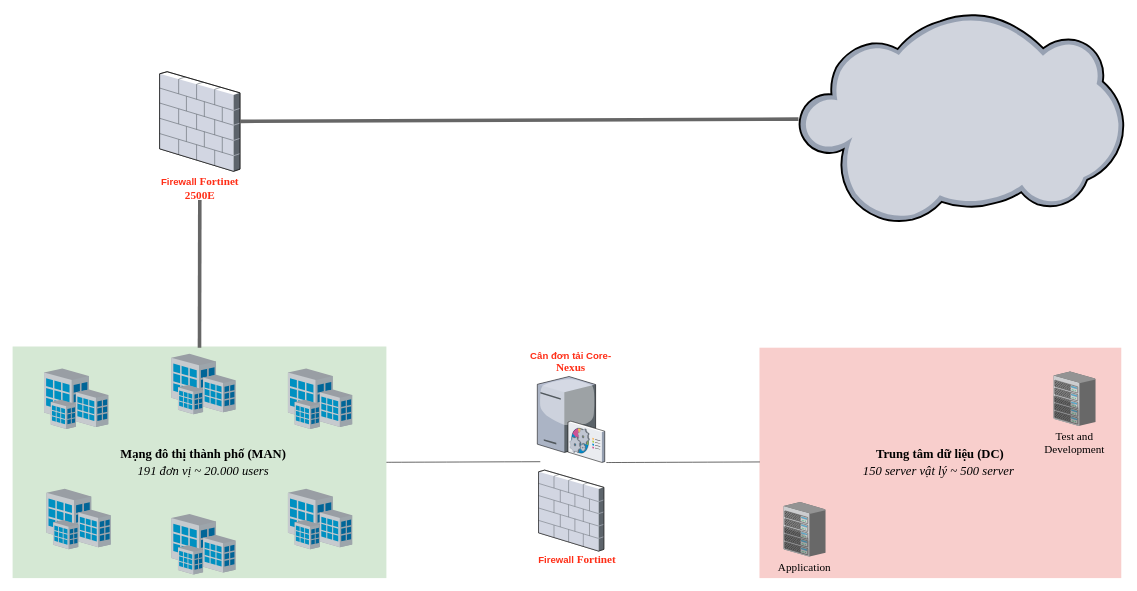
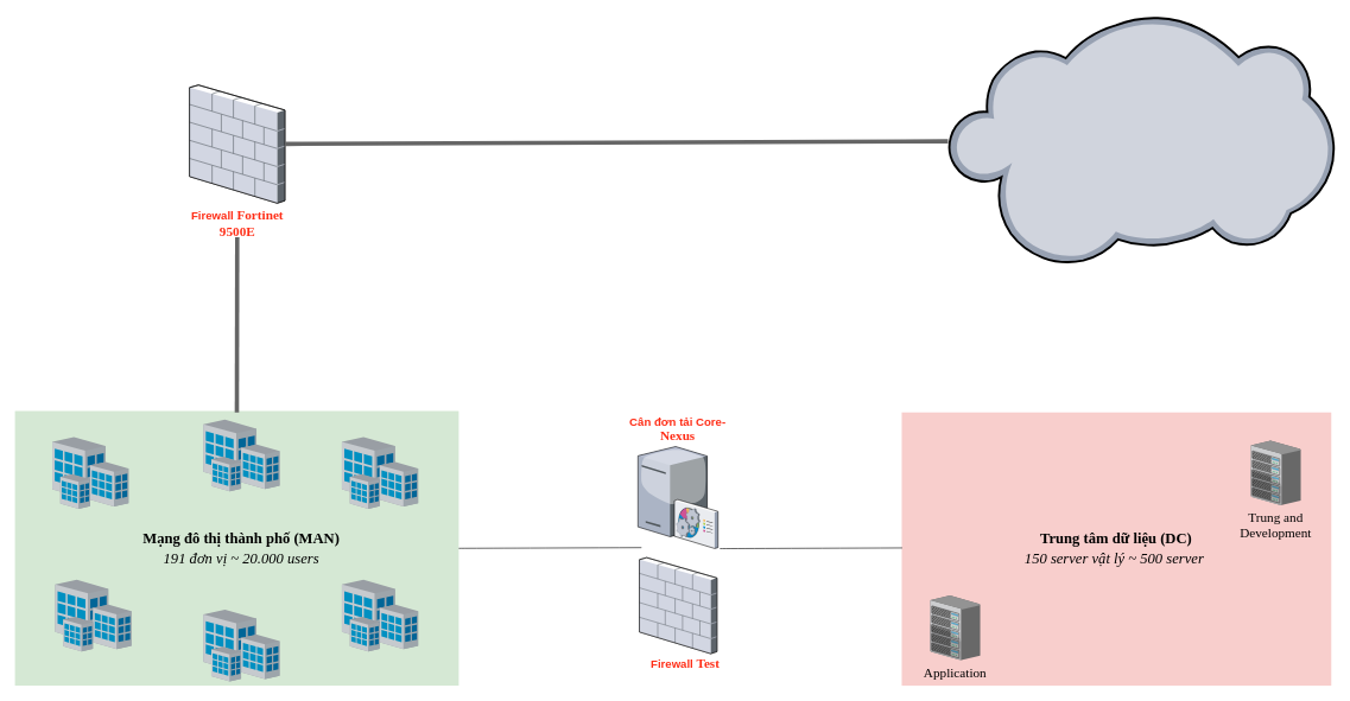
  <mxCell id="0" style=";html=1;" />
  <mxCell id="1" style=";html=1;" parent="0" />
  <mxCell id="2" value="" style="whiteSpace=wrap;html=1;fillColor=#f8cecc;fontSize=14;strokeColor=none;verticalAlign=top;" parent="1" vertex="1"><mxGeometry x="1265.29" y="579" width="603" height="384" as="geometry" /></mxCell>
  <mxCell id="3" value="" style="whiteSpace=wrap;html=1;fillColor=#d5e8d4;fontSize=14;strokeColor=none;verticalAlign=top;" parent="1" vertex="1"><mxGeometry x="20.5" y="577" width="623" height="386" as="geometry" /></mxCell>
  <mxCell id="4" value="" style="verticalLabelPosition=bottom;aspect=fixed;html=1;verticalAlign=top;strokeColor=none;shape=mxgraph.citrix.site;fillColor=#66B2FF;gradientColor=#0066CC;fontSize=14;" parent="1" vertex="1"><mxGeometry x="479.5" y="814" width="107" height="101" as="geometry" /></mxCell>
  <mxCell id="5" value="&lt;span style=&quot;font-size: 21px;&quot; id=&quot;docs-internal-guid-a3162c0a-7fff-53ce-2dbf-dc34f5ae93af&quot;&gt;&lt;span style=&quot;font-family: &amp;quot;Times New Roman&amp;quot;, serif; background-color: transparent; font-variant-numeric: normal; font-variant-east-asian: normal; font-variant-alternates: normal; font-variant-position: normal; vertical-align: baseline; white-space-collapse: preserve;&quot;&gt;&lt;b style=&quot;&quot;&gt;&lt;font style=&quot;font-size: 21px;&quot;&gt;Mạng đô thị thành phố (MAN)&lt;/font&gt;&lt;/b&gt;&lt;/span&gt;&lt;/span&gt;&lt;div style=&quot;font-size: 21px;&quot;&gt;&lt;font style=&quot;font-size: 21px;&quot; face=&quot;Times New Roman, serif&quot;&gt;&lt;span style=&quot;white-space-collapse: preserve;&quot;&gt;&lt;i style=&quot;&quot;&gt;191 đơn vị ~ 20.000 users&lt;/i&gt;&lt;/span&gt;&lt;/font&gt;&lt;/div&gt;" style="text;strokeColor=none;fillColor=none;html=1;align=center;verticalAlign=middle;whiteSpace=wrap;rounded=0;fontSize=16;" vertex="1" parent="1"><mxGeometry x="196.5" y="745" width="283" height="50" as="geometry" /></mxCell>
  <mxCell id="6" value="" style="verticalLabelPosition=bottom;aspect=fixed;html=1;verticalAlign=top;strokeColor=none;shape=mxgraph.citrix.site;fillColor=#66B2FF;gradientColor=#0066CC;fontSize=14;" vertex="1" parent="1"><mxGeometry x="285" y="856" width="107" height="101" as="geometry" /></mxCell>
  <mxCell id="7" value="" style="verticalLabelPosition=bottom;aspect=fixed;html=1;verticalAlign=top;strokeColor=none;shape=mxgraph.citrix.site;fillColor=#66B2FF;gradientColor=#0066CC;fontSize=14;" vertex="1" parent="1"><mxGeometry x="73" y="613.5" width="107" height="101" as="geometry" /></mxCell>
  <mxCell id="8" value="" style="verticalLabelPosition=bottom;aspect=fixed;html=1;verticalAlign=top;strokeColor=none;shape=mxgraph.citrix.site;fillColor=#66B2FF;gradientColor=#0066CC;fontSize=14;" vertex="1" parent="1"><mxGeometry x="77" y="814" width="107" height="101" as="geometry" /></mxCell>
  <mxCell id="9" value="" style="verticalLabelPosition=bottom;aspect=fixed;html=1;verticalAlign=top;strokeColor=none;shape=mxgraph.citrix.site;fillColor=#66B2FF;gradientColor=#0066CC;fontSize=14;" vertex="1" parent="1"><mxGeometry x="479.5" y="613.5" width="107" height="101" as="geometry" /></mxCell>
  <mxCell id="10" value="" style="verticalLabelPosition=bottom;aspect=fixed;html=1;verticalAlign=top;strokeColor=none;shape=mxgraph.citrix.site;fillColor=#66B2FF;gradientColor=#0066CC;fontSize=14;" vertex="1" parent="1"><mxGeometry x="285" y="589" width="107" height="101" as="geometry" /></mxCell>
  <mxCell id="11" value="&lt;div style=&quot;font-size: 21px;&quot;&gt;&lt;span id=&quot;docs-internal-guid-ce577cba-7fff-6681-e3cf-3ff28a774a8f&quot; style=&quot;font-size: 21px;&quot;&gt;&lt;span style=&quot;font-size: 21px; font-family: &amp;quot;Times New Roman&amp;quot;, serif; background-color: transparent; font-variant-numeric: normal; font-variant-east-asian: normal; font-variant-alternates: normal; font-variant-position: normal; vertical-align: baseline; white-space-collapse: preserve;&quot;&gt;&lt;b style=&quot;font-size: 21px;&quot;&gt;Trung tâm dữ liệu (DC)&lt;/b&gt;&lt;/span&gt;&lt;/span&gt;&lt;/div&gt;&lt;div style=&quot;font-size: 21px;&quot;&gt;&lt;font face=&quot;Times New Roman, serif&quot; style=&quot;font-size: 21px;&quot;&gt;&lt;span style=&quot;white-space-collapse: preserve; font-size: 21px;&quot;&gt;&lt;i style=&quot;font-size: 21px;&quot;&gt;150 server vật lý ~ 500 server &lt;/i&gt;&lt;/span&gt;&lt;/font&gt;&lt;/div&gt;" style="text;strokeColor=none;fillColor=none;html=1;align=center;verticalAlign=middle;whiteSpace=wrap;rounded=0;fontSize=21;" vertex="1" parent="1"><mxGeometry x="1425.29" y="745" width="283" height="50" as="geometry" /></mxCell>
  <mxCell id="12" value="&lt;span id=&quot;docs-internal-guid-d623d883-7fff-5d30-a4e0-7b7bfae6a25a&quot;&gt;&lt;span style=&quot;font-size: 14pt; font-family: &amp;quot;Times New Roman&amp;quot;, serif; background-color: transparent; font-variant-numeric: normal; font-variant-east-asian: normal; font-variant-alternates: normal; font-variant-position: normal; vertical-align: baseline; white-space: pre-wrap;&quot;&gt;Application &lt;/span&gt;&lt;/span&gt;" style="verticalLabelPosition=bottom;aspect=fixed;html=1;verticalAlign=top;strokeColor=none;shape=mxgraph.citrix.chassis;fillColor=#66B2FF;gradientColor=#0066CC;fontSize=14;" vertex="1" parent="1"><mxGeometry x="1305.29" y="836.5" width="70.11" height="90.5" as="geometry" /></mxCell>
- <mxCell id="13" value="&lt;span id=&quot;docs-internal-guid-1cf09a69-7fff-9a33-591f-fb55b128711d&quot;&gt;&lt;span style=&quot;font-size: 14pt; font-family: &amp;quot;Times New Roman&amp;quot;, serif; background-color: transparent; font-variant-numeric: normal; font-variant-east-asian: normal; font-variant-alternates: normal; font-variant-position: normal; vertical-align: baseline; white-space: pre-wrap;&quot;&gt;Test and Development&lt;/span&gt;&lt;/span&gt;" style="verticalLabelPosition=bottom;aspect=fixed;html=1;verticalAlign=top;strokeColor=none;shape=mxgraph.citrix.chassis;fillColor=#66B2FF;gradientColor=#0066CC;fontSize=14;" vertex="1" parent="1"><mxGeometry x="1755.29" y="618.75" width="70.11" height="90.5" as="geometry" /></mxCell>
+ <mxCell id="13" value="&lt;span id=&quot;docs-internal-guid-1cf09a69-7fff-9a33-591f-fb55b128711d&quot;&gt;&lt;span style=&quot;font-size: 14pt; font-family: &amp;quot;Times New Roman&amp;quot;, serif; background-color: transparent; font-variant-numeric: normal; font-variant-east-asian: normal; font-variant-alternates: normal; font-variant-position: normal; vertical-align: baseline; white-space: pre-wrap;&quot;&gt;Trung and Development&lt;/span&gt;&lt;/span&gt;" style="verticalLabelPosition=bottom;aspect=fixed;html=1;verticalAlign=top;strokeColor=none;shape=mxgraph.citrix.chassis;fillColor=#66B2FF;gradientColor=#0066CC;fontSize=14;" vertex="1" parent="1"><mxGeometry x="1755.29" y="618.75" width="70.11" height="90.5" as="geometry" /></mxCell>
  <mxCell id="14" value="" style="verticalLabelPosition=bottom;sketch=0;aspect=fixed;html=1;verticalAlign=top;strokeColor=none;align=center;outlineConnect=0;shape=mxgraph.citrix.firewall;" vertex="1" parent="1"><mxGeometry x="265.56" y="119" width="133.87" height="166" as="geometry" /></mxCell>
  <mxCell id="15" value="" style="verticalLabelPosition=bottom;sketch=0;aspect=fixed;html=1;verticalAlign=top;strokeColor=none;align=center;outlineConnect=0;shape=mxgraph.citrix.cloud;textShadow=0;" vertex="1" parent="1"><mxGeometry x="1330.29" y="20" width="542.42" height="354" as="geometry" /></mxCell>
- <mxCell id="16" value="&lt;font color=&quot;#ff2e17&quot;&gt;Firewall&amp;nbsp;&lt;span id=&quot;docs-internal-guid-8ebe34da-7fff-6cad-656f-97937fef2c96&quot;&gt;&lt;span style=&quot;font-size: 14pt; font-family: &amp;quot;Times New Roman&amp;quot;, serif; background-color: transparent; font-variant-numeric: normal; font-variant-east-asian: normal; font-variant-alternates: normal; font-variant-position: normal; vertical-align: baseline; white-space-collapse: preserve;&quot;&gt;Fortinet 2500E&lt;/span&gt;&lt;/span&gt;&lt;/font&gt;" style="text;strokeColor=none;fillColor=none;html=1;align=center;verticalAlign=middle;whiteSpace=wrap;rounded=0;fontSize=16;fontStyle=1" vertex="1" parent="1"><mxGeometry x="263.5" y="299" width="138" height="30" as="geometry" /></mxCell>
+ <mxCell id="16" value="&lt;font color=&quot;#ff2e17&quot;&gt;Firewall&amp;nbsp;&lt;span id=&quot;docs-internal-guid-8ebe34da-7fff-6cad-656f-97937fef2c96&quot;&gt;&lt;span style=&quot;font-size: 14pt; font-family: &amp;quot;Times New Roman&amp;quot;, serif; background-color: transparent; font-variant-numeric: normal; font-variant-east-asian: normal; font-variant-alternates: normal; font-variant-position: normal; vertical-align: baseline; white-space-collapse: preserve;&quot;&gt;Fortinet 9500E&lt;/span&gt;&lt;/span&gt;&lt;/font&gt;" style="text;strokeColor=none;fillColor=none;html=1;align=center;verticalAlign=middle;whiteSpace=wrap;rounded=0;fontSize=16;fontStyle=1" vertex="1" parent="1"><mxGeometry x="263.5" y="299" width="138" height="30" as="geometry" /></mxCell>
  <mxCell id="17" value="" style="verticalLabelPosition=bottom;sketch=0;aspect=fixed;html=1;verticalAlign=top;strokeColor=none;align=center;outlineConnect=0;shape=mxgraph.citrix.command_center;" vertex="1" parent="1"><mxGeometry x="895" y="627" width="112.47" height="143" as="geometry" /></mxCell>
  <mxCell id="18" value="" style="verticalLabelPosition=bottom;sketch=0;aspect=fixed;html=1;verticalAlign=top;strokeColor=none;align=center;outlineConnect=0;shape=mxgraph.citrix.firewall;" vertex="1" parent="1"><mxGeometry x="897.06" y="783" width="108.87" height="135" as="geometry" /></mxCell>
- <mxCell id="19" value="&lt;font color=&quot;#ff2e17&quot;&gt;Firewall&amp;nbsp;&lt;span id=&quot;docs-internal-guid-8ebe34da-7fff-6cad-656f-97937fef2c96&quot;&gt;&lt;span style=&quot;font-size: 14pt; font-family: &amp;quot;Times New Roman&amp;quot;, serif; background-color: transparent; font-variant-numeric: normal; font-variant-east-asian: normal; font-variant-alternates: normal; font-variant-position: normal; vertical-align: baseline; white-space-collapse: preserve;&quot;&gt;Fortinet &lt;/span&gt;&lt;/span&gt;&lt;/font&gt;" style="text;strokeColor=none;fillColor=none;html=1;align=center;verticalAlign=middle;whiteSpace=wrap;rounded=0;fontSize=16;fontStyle=1" vertex="1" parent="1"><mxGeometry x="895" y="918" width="138" height="30" as="geometry" /></mxCell>
+ <mxCell id="19" value="&lt;font color=&quot;#ff2e17&quot;&gt;Firewall&amp;nbsp;&lt;span id=&quot;docs-internal-guid-8ebe34da-7fff-6cad-656f-97937fef2c96&quot;&gt;&lt;span style=&quot;font-size: 14pt; font-family: &amp;quot;Times New Roman&amp;quot;, serif; background-color: transparent; font-variant-numeric: normal; font-variant-east-asian: normal; font-variant-alternates: normal; font-variant-position: normal; vertical-align: baseline; white-space-collapse: preserve;&quot;&gt;Test &lt;/span&gt;&lt;/span&gt;&lt;/font&gt;" style="text;strokeColor=none;fillColor=none;html=1;align=center;verticalAlign=middle;whiteSpace=wrap;rounded=0;fontSize=16;fontStyle=1" vertex="1" parent="1"><mxGeometry x="895" y="918" width="138" height="30" as="geometry" /></mxCell>
  <mxCell id="20" value="&lt;font color=&quot;#ff2e17&quot;&gt;&lt;span id=&quot;docs-internal-guid-8ebe34da-7fff-6cad-656f-97937fef2c96&quot;&gt;&lt;span style=&quot;background-color: transparent; font-variant-numeric: normal; font-variant-east-asian: normal; font-variant-alternates: normal; font-variant-position: normal; vertical-align: baseline;&quot;&gt;Cân đơn tải Core-&lt;font face=&quot;Times New Roman, serif&quot;&gt;&lt;span style=&quot;font-size: 18.667px; white-space-collapse: preserve;&quot;&gt;Nexus&lt;/span&gt;&lt;/font&gt;&lt;/span&gt;&lt;/span&gt;&lt;/font&gt;" style="text;strokeColor=none;fillColor=none;html=1;align=center;verticalAlign=middle;whiteSpace=wrap;rounded=0;fontSize=16;fontStyle=1" vertex="1" parent="1"><mxGeometry x="882.23" y="588" width="138" height="30" as="geometry" /></mxCell>
  <mxCell id="21" value="" style="endArrow=none;html=1;rounded=0;fontSize=42;startSize=8;endSize=8;curved=1;strokeWidth=6;strokeColor=#666666;" edge="1" parent="1" source="15" target="14"><mxGeometry width="50" height="50" relative="1" as="geometry"><mxPoint x="610" y="239" as="sourcePoint" /><mxPoint x="660" y="189" as="targetPoint" /></mxGeometry></mxCell>
  <mxCell id="22" value="" style="endArrow=none;html=1;rounded=0;fontSize=42;startSize=8;endSize=8;curved=1;entryX=0.5;entryY=1;entryDx=0;entryDy=0;exitX=0.5;exitY=0;exitDx=0;exitDy=0;strokeWidth=6;strokeColor=#666666;" edge="1" parent="1"><mxGeometry width="50" height="50" relative="1" as="geometry"><mxPoint x="332" y="579" as="sourcePoint" /><mxPoint x="332.5" y="333" as="targetPoint" /></mxGeometry></mxCell>
  <mxCell id="23" value="" style="endArrow=none;html=1;rounded=0;fontSize=12;startSize=8;endSize=8;curved=1;exitX=1;exitY=0.5;exitDx=0;exitDy=0;" edge="1" parent="1" source="3"><mxGeometry width="50" height="50" relative="1" as="geometry"><mxPoint x="1040" y="739" as="sourcePoint" /><mxPoint x="900" y="769" as="targetPoint" /></mxGeometry></mxCell>
  <mxCell id="24" value="" style="endArrow=none;html=1;rounded=0;fontSize=12;startSize=8;endSize=8;curved=1;exitX=1;exitY=0.5;exitDx=0;exitDy=0;" edge="1" parent="1"><mxGeometry width="50" height="50" relative="1" as="geometry"><mxPoint x="1010" y="770.41" as="sourcePoint" /><mxPoint x="1266" y="769.41" as="targetPoint" /></mxGeometry></mxCell>
